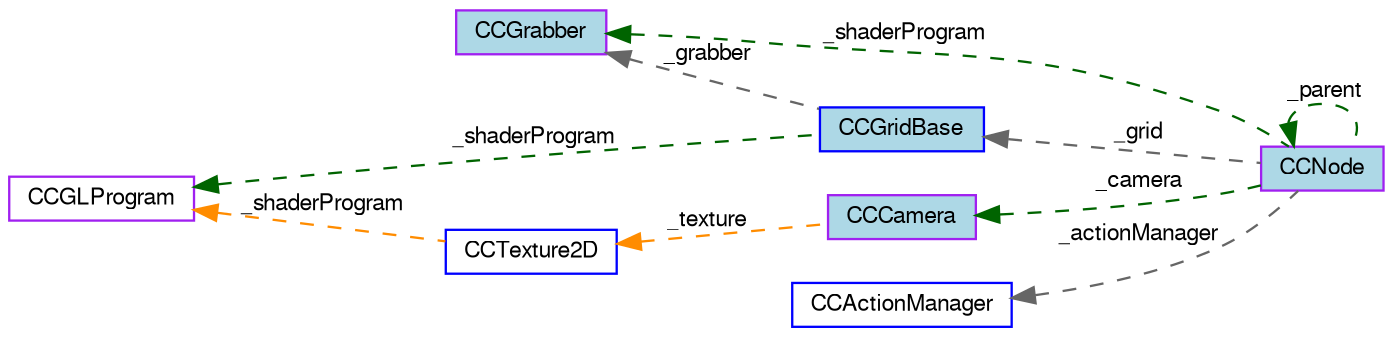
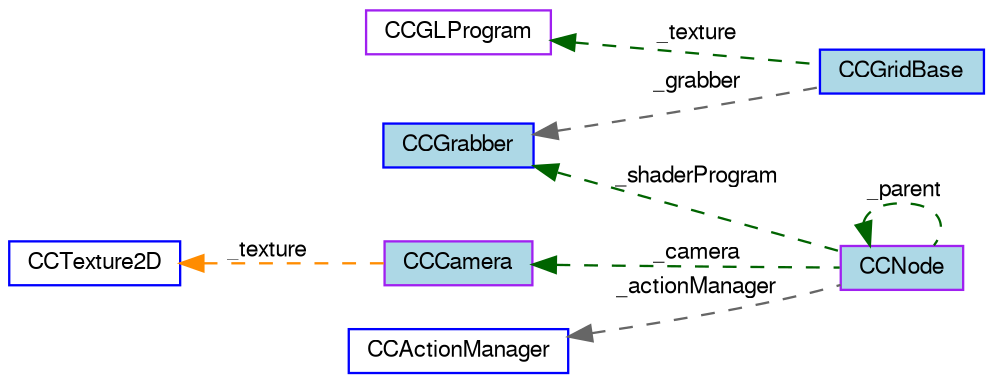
  digraph {
    rankdir=LR
    node [color=blue fillcolor=lightblue fontname=FreeSans fontsize=10 shape=record style=filled]
    edge [color=darkgreen dir=back fontname=FreeSans fontsize=10 labelfontname=FreeSans labelfontsize=10 style=dashed]
    n1 [color=purple fontcolor=black height=0.2 label=CCNode width=0.4]
    n2 [height=0.2 label=CCGridBase width=0.4]
-   n3 [color=purple height=0.2 label=CCGrabber width=0.4]
+   n3 [height=0.2 label=CCGrabber width=0.4]
    n4 [fillcolor=white height=0.2 label=CCTexture2D width=0.4]
    n5 [color=purple height=0.2 label=CCCamera width=0.4]
    n6 [color=purple fillcolor=white height=0.2 label=CCGLProgram width=0.4]
    n7 [fillcolor=white height=0.2 label=CCActionManager width=0.4]
    n1 -> n1 [label=" _parent"]
-   n2 -> n1 [color=gray40 label=" _grid"]
    n3 -> n1 [label=" _shaderProgram"]
    n3 -> n2 [color=gray40 label=" _grabber"]
    n4 -> n5 [color=darkorange label=" _texture"]
    n5 -> n1 [label=" _camera"]
-   n6 -> n2 [label=" _shaderProgram"]
-   n6 -> n4 [color=darkorange label=" _shaderProgram"]
+   n6 -> n2 [label=" _texture"]
    n7 -> n1 [color=gray40 label=" _actionManager"]
  }
